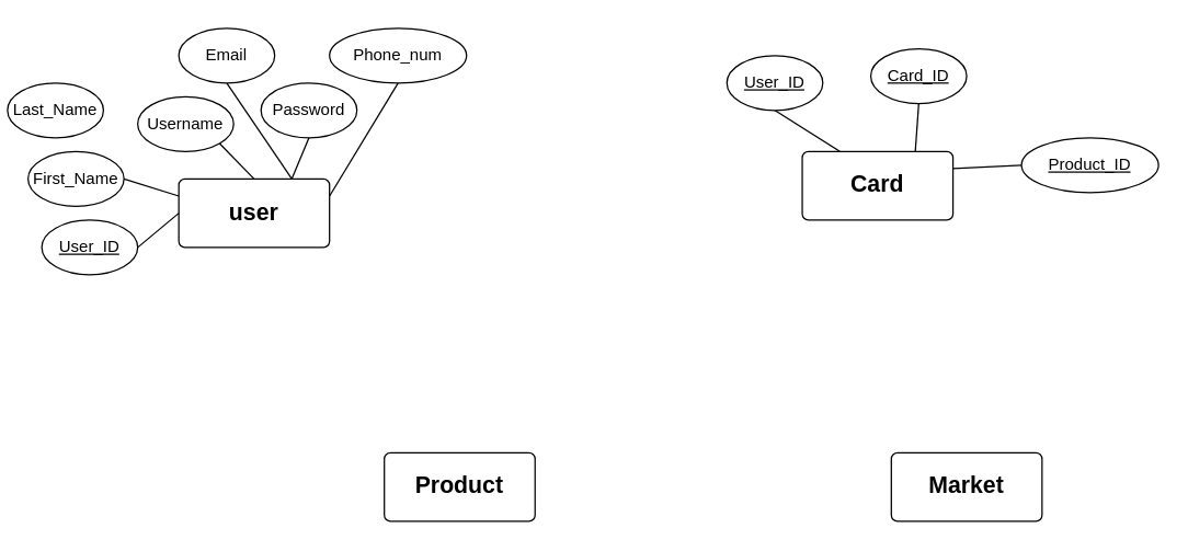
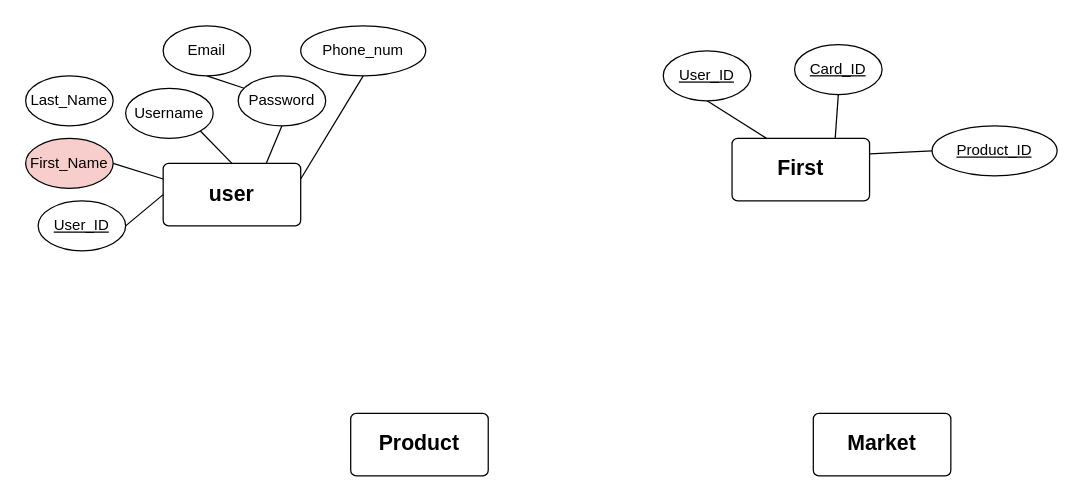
  <mxCell id="0" />
  <mxCell id="1" parent="0" />
  <mxCell id="2" value="&lt;div style=&quot;font-size: 18px;&quot;&gt;&lt;font size=&quot;1&quot;&gt;&lt;b&gt;&lt;font style=&quot;font-size: 17px;&quot;&gt;user&lt;/font&gt;&lt;/b&gt;&lt;/font&gt;&lt;/div&gt;" style="rounded=1;arcSize=9;whiteSpace=wrap;html=1;align=center;" vertex="1" parent="1"><mxGeometry x="130" y="130" width="110" height="50" as="geometry" /></mxCell>
- <mxCell id="3" value="&lt;div&gt;First_Name&lt;/div&gt;" style="ellipse;whiteSpace=wrap;html=1;align=center;" vertex="1" parent="1"><mxGeometry x="20" y="110" width="70" height="40" as="geometry" /></mxCell>
+ <mxCell id="3" value="&lt;div&gt;First_Name&lt;/div&gt;" style="ellipse;whiteSpace=wrap;html=1;align=center;fillColor=#f8cecc;" vertex="1" parent="1"><mxGeometry x="20" y="110" width="70" height="40" as="geometry" /></mxCell>
  <mxCell id="4" style="edgeStyle=none;curved=1;rounded=0;orthogonalLoop=1;jettySize=auto;html=1;exitX=1;exitY=0.5;exitDx=0;exitDy=0;entryX=0;entryY=0.5;entryDx=0;entryDy=0;fontSize=12;startSize=8;endSize=8;endArrow=none;endFill=0;" edge="1" parent="1" source="5" target="2"><mxGeometry relative="1" as="geometry" /></mxCell>
  <mxCell id="5" value="&lt;div&gt;&lt;u&gt;User_ID&lt;/u&gt;&lt;/div&gt;" style="ellipse;whiteSpace=wrap;html=1;align=center;" vertex="1" parent="1"><mxGeometry x="30" y="160" width="70" height="40" as="geometry" /></mxCell>
  <mxCell id="6" style="edgeStyle=none;curved=1;rounded=0;orthogonalLoop=1;jettySize=auto;html=1;exitX=0.5;exitY=1;exitDx=0;exitDy=0;entryX=1;entryY=0.25;entryDx=0;entryDy=0;fontSize=12;startSize=8;endSize=8;endArrow=none;endFill=0;" edge="1" parent="1" source="7" target="2"><mxGeometry relative="1" as="geometry" /></mxCell>
  <mxCell id="7" value="&lt;div&gt;Phone_num&lt;/div&gt;" style="ellipse;whiteSpace=wrap;html=1;align=center;" vertex="1" parent="1"><mxGeometry x="240" y="20" width="100" height="40" as="geometry" /></mxCell>
- <mxCell id="8" value="&lt;div&gt;Last_Name&lt;/div&gt;" style="ellipse;whiteSpace=wrap;html=1;align=center;" vertex="1" parent="1"><mxGeometry x="5" y="60" width="70" height="40" as="geometry" /></mxCell>
+ <mxCell id="8" value="&lt;div&gt;Last_Name&lt;/div&gt;" style="ellipse;whiteSpace=wrap;html=1;align=center;" vertex="1" parent="1"><mxGeometry x="20" y="60" width="70" height="40" as="geometry" /></mxCell>
  <mxCell id="9" style="edgeStyle=none;curved=1;rounded=0;orthogonalLoop=1;jettySize=auto;html=1;exitX=1;exitY=1;exitDx=0;exitDy=0;entryX=0.5;entryY=0;entryDx=0;entryDy=0;fontSize=12;startSize=8;endSize=8;endArrow=none;endFill=0;" edge="1" parent="1" source="10" target="2"><mxGeometry relative="1" as="geometry" /></mxCell>
  <mxCell id="10" value="&lt;div&gt;Username&lt;/div&gt;" style="ellipse;whiteSpace=wrap;html=1;align=center;" vertex="1" parent="1"><mxGeometry x="100" y="70" width="70" height="40" as="geometry" /></mxCell>
  <mxCell id="11" style="edgeStyle=none;curved=1;rounded=0;orthogonalLoop=1;jettySize=auto;html=1;exitX=0.5;exitY=1;exitDx=0;exitDy=0;entryX=0.75;entryY=0;entryDx=0;entryDy=0;fontSize=12;startSize=8;endSize=8;endArrow=none;endFill=0;" edge="1" parent="1" source="12" target="2"><mxGeometry relative="1" as="geometry" /></mxCell>
  <mxCell id="12" value="Password" style="ellipse;whiteSpace=wrap;html=1;align=center;" vertex="1" parent="1"><mxGeometry x="190" y="60" width="70" height="40" as="geometry" /></mxCell>
- <mxCell id="13" style="edgeStyle=none;curved=1;rounded=0;orthogonalLoop=1;jettySize=auto;html=1;exitX=0.5;exitY=1;exitDx=0;exitDy=0;entryX=0.75;entryY=0;entryDx=0;entryDy=0;fontSize=12;startSize=8;endSize=8;endArrow=none;endFill=0;" edge="1" parent="1" source="14" target="2"><mxGeometry relative="1" as="geometry" /></mxCell>
+ <mxCell id="13" style="edgeStyle=none;curved=1;rounded=0;orthogonalLoop=1;jettySize=auto;html=1;exitX=0.5;exitY=1;exitDx=0;exitDy=0;fontSize=12;startSize=8;endSize=8;endArrow=none;endFill=0;" edge="1" parent="1" source="14" target="12"><mxGeometry relative="1" as="geometry" /></mxCell>
  <mxCell id="14" value="&lt;div&gt;Email&lt;/div&gt;" style="ellipse;whiteSpace=wrap;html=1;align=center;" vertex="1" parent="1"><mxGeometry x="130" y="20" width="70" height="40" as="geometry" /></mxCell>
  <mxCell id="15" style="edgeStyle=none;curved=1;rounded=0;orthogonalLoop=1;jettySize=auto;html=1;exitX=1;exitY=0.5;exitDx=0;exitDy=0;entryX=0;entryY=0.25;entryDx=0;entryDy=0;fontSize=12;startSize=8;endSize=8;endArrow=none;endFill=0;" edge="1" parent="1" source="3" target="2"><mxGeometry relative="1" as="geometry" /></mxCell>
  <mxCell id="16" value="&lt;font style=&quot;font-size: 17px;&quot;&gt;&lt;b&gt;Market&lt;/b&gt;&lt;/font&gt;" style="rounded=1;arcSize=9;whiteSpace=wrap;html=1;align=center;" vertex="1" parent="1"><mxGeometry x="650" y="330" width="110" height="50" as="geometry" /></mxCell>
  <mxCell id="17" value="&lt;font style=&quot;font-size: 17px;&quot;&gt;&lt;b&gt;Product&lt;/b&gt;&lt;/font&gt;" style="rounded=1;arcSize=9;whiteSpace=wrap;html=1;align=center;" vertex="1" parent="1"><mxGeometry x="280" y="330" width="110" height="50" as="geometry" /></mxCell>
- <mxCell id="18" value="&lt;div&gt;&lt;font style=&quot;font-size: 17px;&quot;&gt;&lt;b&gt;Card&lt;/b&gt;&lt;/font&gt;&lt;/div&gt;" style="rounded=1;arcSize=9;whiteSpace=wrap;html=1;align=center;" vertex="1" parent="1"><mxGeometry x="585" y="110" width="110" height="50" as="geometry" /></mxCell>
+ <mxCell id="18" value="&lt;div&gt;&lt;font style=&quot;font-size: 17px;&quot;&gt;&lt;b&gt;First&lt;/b&gt;&lt;/font&gt;&lt;/div&gt;" style="rounded=1;arcSize=9;whiteSpace=wrap;html=1;align=center;" vertex="1" parent="1"><mxGeometry x="585" y="110" width="110" height="50" as="geometry" /></mxCell>
  <mxCell id="19" style="edgeStyle=none;curved=1;rounded=0;orthogonalLoop=1;jettySize=auto;html=1;exitX=0.5;exitY=1;exitDx=0;exitDy=0;entryX=0.25;entryY=0;entryDx=0;entryDy=0;fontSize=12;startSize=8;endSize=8;endArrow=none;endFill=0;" edge="1" parent="1" source="20" target="18"><mxGeometry relative="1" as="geometry" /></mxCell>
  <mxCell id="20" value="&lt;div&gt;&lt;u&gt;User_ID&lt;/u&gt;&lt;/div&gt;" style="ellipse;whiteSpace=wrap;html=1;align=center;" vertex="1" parent="1"><mxGeometry x="530" y="40" width="70" height="40" as="geometry" /></mxCell>
  <mxCell id="21" style="edgeStyle=none;curved=1;rounded=0;orthogonalLoop=1;jettySize=auto;html=1;exitX=0.5;exitY=1;exitDx=0;exitDy=0;entryX=0.75;entryY=0;entryDx=0;entryDy=0;fontSize=12;startSize=8;endSize=8;endArrow=none;endFill=0;" edge="1" parent="1" source="22" target="18"><mxGeometry relative="1" as="geometry" /></mxCell>
  <mxCell id="22" value="&lt;div&gt;&lt;u&gt;Card_ID&lt;/u&gt;&lt;/div&gt;" style="ellipse;whiteSpace=wrap;html=1;align=center;" vertex="1" parent="1"><mxGeometry x="635" y="35" width="70" height="40" as="geometry" /></mxCell>
  <mxCell id="23" style="edgeStyle=none;curved=1;rounded=0;orthogonalLoop=1;jettySize=auto;html=1;exitX=0;exitY=0.5;exitDx=0;exitDy=0;entryX=1;entryY=0.25;entryDx=0;entryDy=0;fontSize=12;startSize=8;endSize=8;endArrow=none;endFill=0;" edge="1" parent="1" source="24" target="18"><mxGeometry relative="1" as="geometry" /></mxCell>
  <mxCell id="24" value="&lt;div&gt;&lt;u&gt;Product_ID&lt;/u&gt;&lt;/div&gt;" style="ellipse;whiteSpace=wrap;html=1;align=center;" vertex="1" parent="1"><mxGeometry x="745" y="100" width="100" height="40" as="geometry" /></mxCell>
